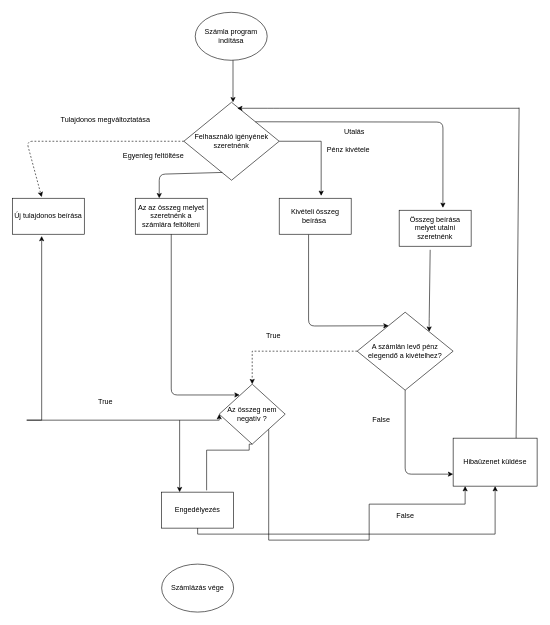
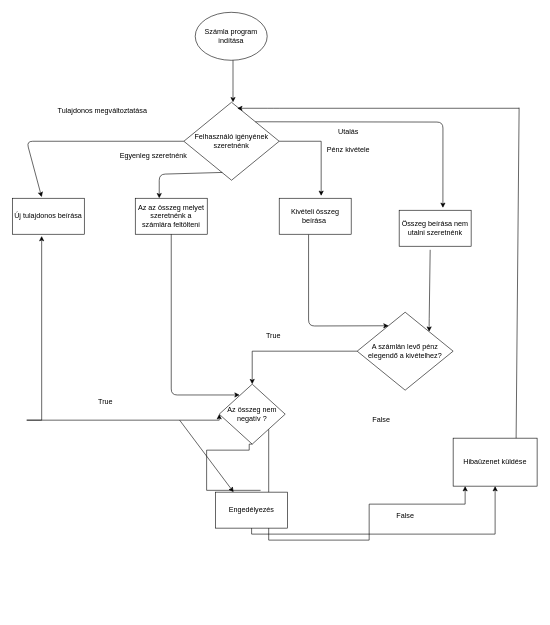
  <mxCell id="0" />
  <mxCell id="1" parent="0" />
  <mxCell id="2" value="Számla program indítása" style="ellipse;whiteSpace=wrap;html=1;" parent="1" vertex="1"><mxGeometry x="325" y="20" width="120" height="80" as="geometry" /></mxCell>
  <mxCell id="3" style="edgeStyle=none;rounded=0;orthogonalLoop=1;jettySize=auto;html=1;exitX=1;exitY=0.5;exitDx=0;exitDy=0;entryX=0.583;entryY=-0.067;entryDx=0;entryDy=0;entryPerimeter=0;" parent="1" source="4" target="6" edge="1"><mxGeometry relative="1" as="geometry"><mxPoint x="535" y="320" as="targetPoint" /><Array as="points"><mxPoint x="535" y="235" /></Array></mxGeometry></mxCell>
  <mxCell id="4" value="Felhasználó igényének szeretnénk" style="rhombus;whiteSpace=wrap;html=1;" parent="1" vertex="1"><mxGeometry x="306" y="170" width="159" height="130" as="geometry" /></mxCell>
  <mxCell id="5" value="Új tulajdonos beírása" style="rounded=0;whiteSpace=wrap;html=1;" parent="1" vertex="1"><mxGeometry x="20" y="330" width="120" height="60" as="geometry" /></mxCell>
  <mxCell id="6" value="Kivételi összeg beírása&amp;nbsp;" style="rounded=0;whiteSpace=wrap;html=1;" parent="1" vertex="1"><mxGeometry x="465" y="330" width="120" height="60" as="geometry" /></mxCell>
  <mxCell id="7" value="Az az összeg melyet szeretnénk a számlára feltölteni" style="rounded=0;whiteSpace=wrap;html=1;" parent="1" vertex="1"><mxGeometry x="225" y="330" width="120" height="60" as="geometry" /></mxCell>
- <mxCell id="8" value="Összeg beírása melyet utalni szeretnénk" style="rounded=0;whiteSpace=wrap;html=1;" parent="1" vertex="1"><mxGeometry x="665" y="350" width="120" height="60" as="geometry" /></mxCell>
- <mxCell id="9" style="edgeStyle=orthogonalEdgeStyle;rounded=0;orthogonalLoop=1;jettySize=auto;html=1;exitX=0;exitY=0.5;exitDx=0;exitDy=0;entryX=0.5;entryY=0;entryDx=0;entryDy=0;dashed=1;" edge="1" parent="1" source="10" target="13"><mxGeometry relative="1" as="geometry" /></mxCell>
+ <mxCell id="8" value="Összeg beírása nem utalni szeretnénk" style="rounded=0;whiteSpace=wrap;html=1;" parent="1" vertex="1"><mxGeometry x="665" y="350" width="120" height="60" as="geometry" /></mxCell>
+ <mxCell id="9" style="edgeStyle=orthogonalEdgeStyle;rounded=0;orthogonalLoop=1;jettySize=auto;html=1;exitX=0;exitY=0.5;exitDx=0;exitDy=0;entryX=0.5;entryY=0;entryDx=0;entryDy=0;" edge="1" parent="1" source="10" target="13"><mxGeometry relative="1" as="geometry" /></mxCell>
  <mxCell id="10" value="A számlán levő pénz elegendő a kivételhez?" style="rhombus;whiteSpace=wrap;html=1;" parent="1" vertex="1"><mxGeometry x="595" y="520" width="160" height="130" as="geometry" /></mxCell>
  <mxCell id="11" value="Hibaüzenet küldése" style="rounded=0;whiteSpace=wrap;html=1;" parent="1" vertex="1"><mxGeometry x="755" y="730" width="140" height="80" as="geometry" /></mxCell>
  <mxCell id="12" style="edgeStyle=orthogonalEdgeStyle;rounded=0;orthogonalLoop=1;jettySize=auto;html=1;exitX=1;exitY=1;exitDx=0;exitDy=0;" edge="1" parent="1" source="13" target="11"><mxGeometry relative="1" as="geometry"><mxPoint x="735" y="840" as="targetPoint" /><Array as="points"><mxPoint x="448" y="900" /><mxPoint x="615" y="900" /><mxPoint x="615" y="840" /><mxPoint x="775" y="840" /></Array></mxGeometry></mxCell>
  <mxCell id="13" value="Az összeg nem negatív ?" style="rhombus;whiteSpace=wrap;html=1;" parent="1" vertex="1"><mxGeometry x="365" y="640" width="110" height="100" as="geometry" /></mxCell>
- <mxCell id="14" value="Engedélyezés" style="rounded=0;whiteSpace=wrap;html=1;" parent="1" vertex="1"><mxGeometry x="269" y="820" width="120" height="60" as="geometry" /></mxCell>
+ <mxCell id="14" value="Engedélyezés" style="rounded=0;whiteSpace=wrap;html=1;" parent="1" vertex="1"><mxGeometry x="359" y="820" width="120" height="60" as="geometry" /></mxCell>
  <mxCell id="15" value="" style="endArrow=classic;html=1;rounded=0;" parent="1" edge="1"><mxGeometry width="50" height="50" relative="1" as="geometry"><mxPoint x="388" y="100" as="sourcePoint" /><mxPoint x="388" y="170" as="targetPoint" /><Array as="points"><mxPoint x="388" y="150" /></Array></mxGeometry></mxCell>
- <mxCell id="16" value="Tulajdonos megváltoztatása" style="text;html=1;align=center;verticalAlign=middle;resizable=0;points=[];autosize=1;strokeColor=none;" parent="1" vertex="1"><mxGeometry x="95" y="190" width="160" height="20" as="geometry" /></mxCell>
- <mxCell id="17" value="Egyenleg feltöltése" style="text;html=1;align=center;verticalAlign=middle;resizable=0;points=[];autosize=1;strokeColor=none;" parent="1" vertex="1"><mxGeometry x="195" y="250" width="120" height="20" as="geometry" /></mxCell>
+ <mxCell id="16" value="Tulajdonos megváltoztatása" style="text;html=1;align=center;verticalAlign=middle;resizable=0;points=[];autosize=1;strokeColor=none;" parent="1" vertex="1"><mxGeometry x="90" y="175" width="160" height="20" as="geometry" /></mxCell>
+ <mxCell id="17" value="Egyenleg szeretnénk" style="text;html=1;align=center;verticalAlign=middle;resizable=0;points=[];autosize=1;strokeColor=none;" parent="1" vertex="1"><mxGeometry x="195" y="250" width="120" height="20" as="geometry" /></mxCell>
  <mxCell id="18" value="" style="endArrow=classic;startArrow=classic;html=1;rounded=0;edgeStyle=orthogonalEdgeStyle;exitX=0.408;exitY=1.05;exitDx=0;exitDy=0;exitPerimeter=0;entryX=0;entryY=0.5;entryDx=0;entryDy=0;" parent="1" source="5" target="13" edge="1"><mxGeometry width="50" height="50" relative="1" as="geometry"><mxPoint x="45" y="470" as="sourcePoint" /><mxPoint x="155" y="640" as="targetPoint" /><Array as="points"><mxPoint x="44" y="700" /><mxPoint x="345" y="700" /></Array></mxGeometry></mxCell>
  <mxCell id="19" value="True" style="text;html=1;align=center;verticalAlign=middle;resizable=0;points=[];autosize=1;strokeColor=none;" parent="1" vertex="1"><mxGeometry x="155" y="660" width="40" height="20" as="geometry" /></mxCell>
  <mxCell id="20" value="" style="endArrow=none;html=1;rounded=0;edgeStyle=orthogonalEdgeStyle;exitX=0.625;exitY=-0.05;exitDx=0;exitDy=0;exitPerimeter=0;entryX=0.5;entryY=1;entryDx=0;entryDy=0;" parent="1" source="14" target="13" edge="1"><mxGeometry width="50" height="50" relative="1" as="geometry"><mxPoint x="365" y="730" as="sourcePoint" /><mxPoint x="415" y="680" as="targetPoint" /><Array as="points"><mxPoint x="344" y="750" /><mxPoint x="415" y="750" /><mxPoint x="415" y="740" /></Array></mxGeometry></mxCell>
- <mxCell id="21" value="Számlázás vége" style="ellipse;whiteSpace=wrap;html=1;" parent="1" vertex="1"><mxGeometry x="269" y="940" width="120" height="80" as="geometry" /></mxCell>
  <mxCell id="22" value="" style="endArrow=classic;html=1;rounded=0;edgeStyle=orthogonalEdgeStyle;exitX=0.5;exitY=1;exitDx=0;exitDy=0;" parent="1" source="14" target="11" edge="1"><mxGeometry width="50" height="50" relative="1" as="geometry"><mxPoint x="295" y="930" as="sourcePoint" /><mxPoint x="345" y="880" as="targetPoint" /></mxGeometry></mxCell>
  <mxCell id="23" value="" style="endArrow=classic;html=1;exitX=1;exitY=0;exitDx=0;exitDy=0;entryX=0.608;entryY=-0.067;entryDx=0;entryDy=0;entryPerimeter=0;" edge="1" parent="1" source="4" target="8"><mxGeometry width="50" height="50" relative="1" as="geometry"><mxPoint x="455" y="70" as="sourcePoint" /><mxPoint x="445" y="190" as="targetPoint" /><Array as="points"><mxPoint x="738" y="203" /></Array></mxGeometry></mxCell>
- <mxCell id="24" value="Utalás" style="text;html=1;align=center;verticalAlign=middle;resizable=0;points=[];autosize=1;strokeColor=none;" vertex="1" parent="1"><mxGeometry x="565" y="210" width="50" height="20" as="geometry" /></mxCell>
+ <mxCell id="24" value="Utalás" style="text;html=1;align=center;verticalAlign=middle;resizable=0;points=[];autosize=1;strokeColor=none;" vertex="1" parent="1"><mxGeometry x="555" y="210" width="50" height="20" as="geometry" /></mxCell>
  <mxCell id="25" value="False" style="text;html=1;align=center;verticalAlign=middle;resizable=0;points=[];autosize=1;strokeColor=none;" vertex="1" parent="1"><mxGeometry x="615" y="690" width="40" height="20" as="geometry" /></mxCell>
  <mxCell id="26" value="True" style="text;html=1;align=center;verticalAlign=middle;resizable=0;points=[];autosize=1;strokeColor=none;" vertex="1" parent="1"><mxGeometry x="435" y="550" width="40" height="20" as="geometry" /></mxCell>
  <mxCell id="27" value="" style="endArrow=classic;html=1;entryX=0.25;entryY=0;entryDx=0;entryDy=0;" edge="1" parent="1" target="14"><mxGeometry width="50" height="50" relative="1" as="geometry"><mxPoint x="299" y="700" as="sourcePoint" /><mxPoint x="305" y="815" as="targetPoint" /></mxGeometry></mxCell>
  <mxCell id="28" value="False&lt;br&gt;" style="text;html=1;align=center;verticalAlign=middle;resizable=0;points=[];autosize=1;strokeColor=none;" vertex="1" parent="1"><mxGeometry x="655" y="850" width="40" height="20" as="geometry" /></mxCell>
  <mxCell id="29" value="" style="endArrow=classic;html=1;entryX=0.56;entryY=0.077;entryDx=0;entryDy=0;entryPerimeter=0;" edge="1" parent="1" target="4"><mxGeometry width="50" height="50" relative="1" as="geometry"><mxPoint x="865" y="180" as="sourcePoint" /><mxPoint x="505" y="230" as="targetPoint" /><Array as="points"><mxPoint x="455" y="180" /></Array></mxGeometry></mxCell>
  <mxCell id="30" value="" style="endArrow=none;html=1;exitX=0.75;exitY=0;exitDx=0;exitDy=0;" edge="1" parent="1" source="11"><mxGeometry width="50" height="50" relative="1" as="geometry"><mxPoint x="795" y="730" as="sourcePoint" /><mxPoint x="865" y="179" as="targetPoint" /></mxGeometry></mxCell>
  <mxCell id="31" value="Pénz kivétele" style="text;html=1;align=center;verticalAlign=middle;resizable=0;points=[];autosize=1;strokeColor=none;" vertex="1" parent="1"><mxGeometry x="535" y="240" width="90" height="20" as="geometry" /></mxCell>
  <mxCell id="32" value="" style="endArrow=classic;html=1;exitX=0.408;exitY=1.011;exitDx=0;exitDy=0;exitPerimeter=0;entryX=0.327;entryY=0.174;entryDx=0;entryDy=0;entryPerimeter=0;" edge="1" parent="1" source="6" target="10"><mxGeometry width="50" height="50" relative="1" as="geometry"><mxPoint x="285" y="350" as="sourcePoint" /><mxPoint x="635" y="540" as="targetPoint" /><Array as="points"><mxPoint x="514" y="543" /></Array></mxGeometry></mxCell>
  <mxCell id="33" value="" style="endArrow=classic;html=1;entryX=1;entryY=0;entryDx=0;entryDy=0;exitX=0.431;exitY=1.1;exitDx=0;exitDy=0;exitPerimeter=0;" edge="1" parent="1" source="8" target="10"><mxGeometry width="50" height="50" relative="1" as="geometry"><mxPoint x="285" y="350" as="sourcePoint" /><mxPoint x="335" y="300" as="targetPoint" /><Array as="points"><mxPoint x="715" y="540" /></Array></mxGeometry></mxCell>
  <mxCell id="34" value="" style="endArrow=classic;html=1;exitX=0.403;exitY=0.9;exitDx=0;exitDy=0;exitPerimeter=0;entryX=0.333;entryY=0;entryDx=0;entryDy=0;entryPerimeter=0;" edge="1" parent="1" source="4" target="7"><mxGeometry width="50" height="50" relative="1" as="geometry"><mxPoint x="425" y="270" as="sourcePoint" /><mxPoint x="475" y="220" as="targetPoint" /><Array as="points"><mxPoint x="265" y="290" /></Array></mxGeometry></mxCell>
- <mxCell id="35" value="" style="endArrow=classic;html=1;exitX=0;exitY=0.5;exitDx=0;exitDy=0;entryX=0.408;entryY=-0.033;entryDx=0;entryDy=0;entryPerimeter=0;dashed=1;" edge="1" parent="1" source="4" target="5"><mxGeometry width="50" height="50" relative="1" as="geometry"><mxPoint x="425" y="270" as="sourcePoint" /><mxPoint x="13" y="235" as="targetPoint" /><Array as="points"><mxPoint x="44" y="235" /></Array></mxGeometry></mxCell>
+ <mxCell id="35" value="" style="endArrow=classic;html=1;exitX=0;exitY=0.5;exitDx=0;exitDy=0;entryX=0.408;entryY=-0.033;entryDx=0;entryDy=0;entryPerimeter=0;" edge="1" parent="1" source="4" target="5"><mxGeometry width="50" height="50" relative="1" as="geometry"><mxPoint x="425" y="270" as="sourcePoint" /><mxPoint x="13" y="235" as="targetPoint" /><Array as="points"><mxPoint x="44" y="235" /></Array></mxGeometry></mxCell>
  <mxCell id="36" value="" style="endArrow=classic;html=1;exitX=0.5;exitY=1;exitDx=0;exitDy=0;entryX=0.309;entryY=0.18;entryDx=0;entryDy=0;entryPerimeter=0;" edge="1" parent="1" source="7" target="13"><mxGeometry width="50" height="50" relative="1" as="geometry"><mxPoint x="245" y="520" as="sourcePoint" /><mxPoint x="295" y="470" as="targetPoint" /><Array as="points"><mxPoint x="285" y="658" /></Array></mxGeometry></mxCell>
- <mxCell id="37" value="" style="endArrow=classic;html=1;exitX=0.5;exitY=1;exitDx=0;exitDy=0;entryX=0;entryY=0.75;entryDx=0;entryDy=0;" edge="1" parent="1" source="10" target="11"><mxGeometry width="50" height="50" relative="1" as="geometry"><mxPoint x="545" y="630" as="sourcePoint" /><mxPoint x="675" y="902" as="targetPoint" /><Array as="points"><mxPoint x="675" y="790" /></Array></mxGeometry></mxCell>
